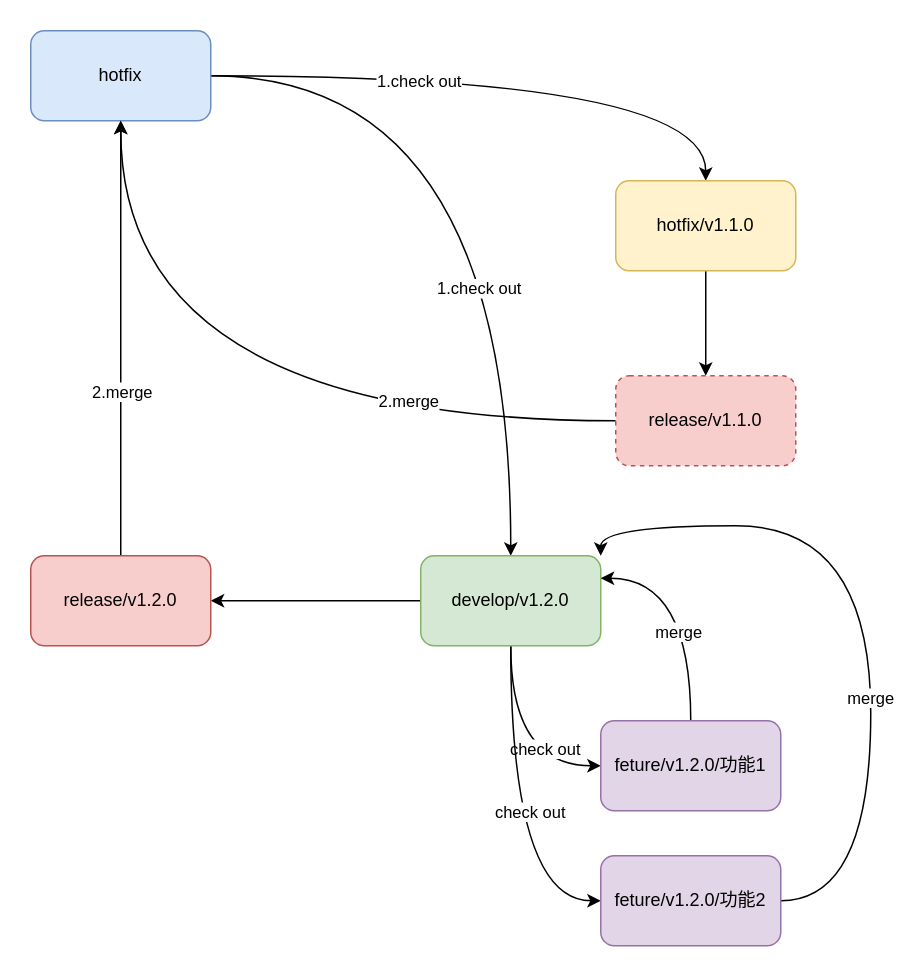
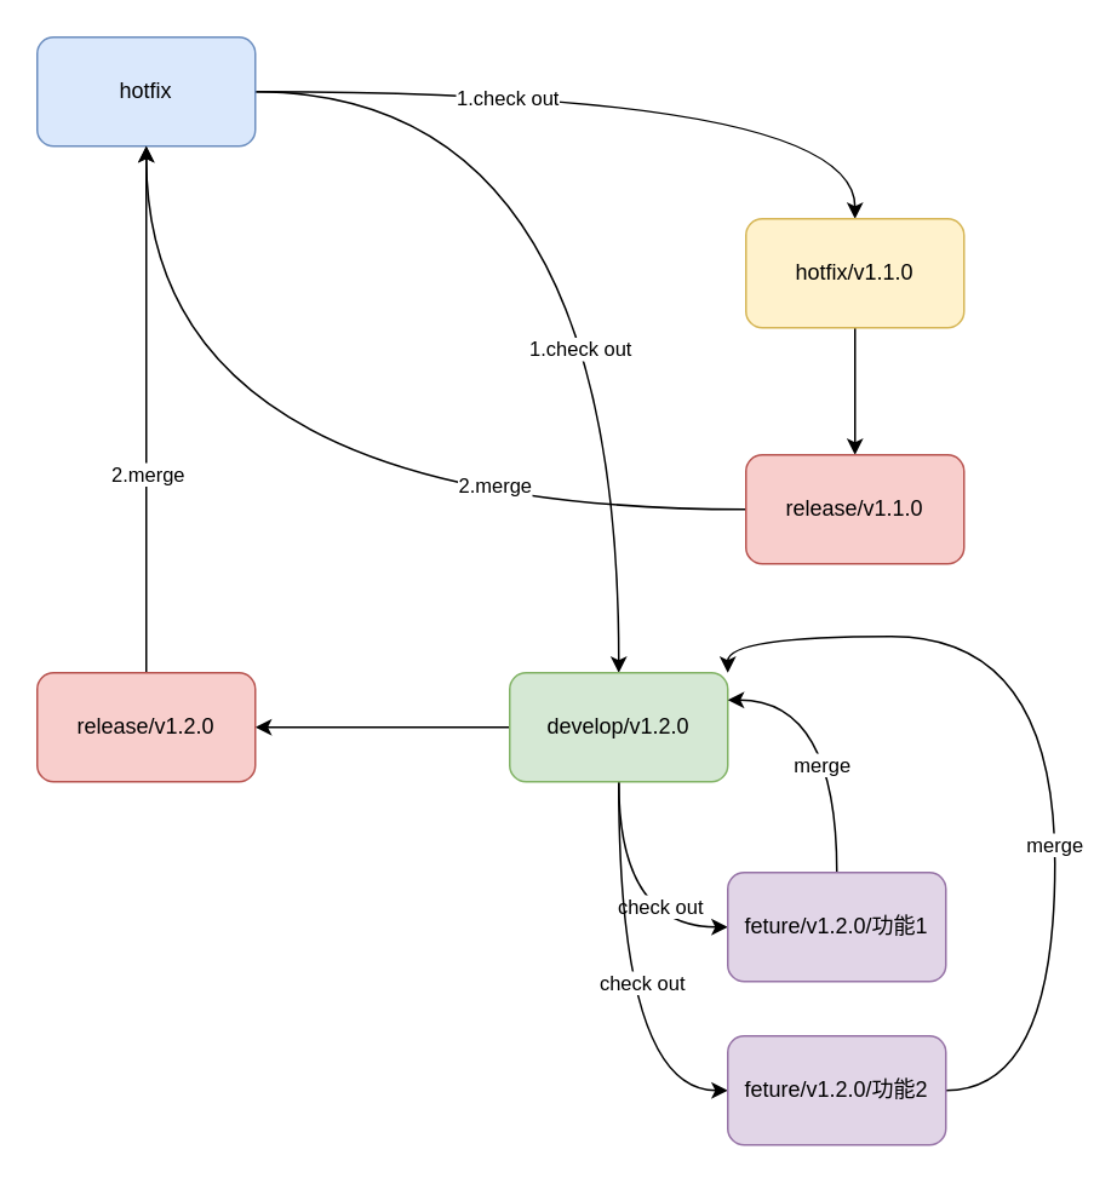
  <mxCell id="0" />
  <mxCell id="1" parent="0" />
  <mxCell id="2" style="edgeStyle=orthogonalEdgeStyle;curved=1;rounded=0;orthogonalLoop=1;jettySize=auto;html=1;" edge="1" parent="1" source="6" target="8"><mxGeometry relative="1" as="geometry" /></mxCell>
  <mxCell id="3" value="1.check out" style="edgeLabel;html=1;align=center;verticalAlign=middle;resizable=0;points=[];" vertex="1" connectable="0" parent="2"><mxGeometry x="-0.311" y="-3" relative="1" as="geometry"><mxPoint as="offset" /></mxGeometry></mxCell>
  <mxCell id="4" style="edgeStyle=orthogonalEdgeStyle;curved=1;rounded=0;orthogonalLoop=1;jettySize=auto;html=1;" edge="1" parent="1" source="6"><mxGeometry relative="1" as="geometry"><mxPoint x="340" y="370" as="targetPoint" /><Array as="points"><mxPoint x="340" y="50" /></Array></mxGeometry></mxCell>
  <mxCell id="5" value="1.check out" style="edgeLabel;html=1;align=center;verticalAlign=middle;resizable=0;points=[];" vertex="1" connectable="0" parent="4"><mxGeometry x="0.311" y="-22" relative="1" as="geometry"><mxPoint as="offset" /></mxGeometry></mxCell>
  <mxCell id="6" value="hotfix" style="rounded=1;whiteSpace=wrap;html=1;fillColor=#dae8fc;strokeColor=#6c8ebf;" vertex="1" parent="1"><mxGeometry x="20" y="20" width="120" height="60" as="geometry" /></mxCell>
  <mxCell id="7" style="edgeStyle=orthogonalEdgeStyle;curved=1;rounded=0;orthogonalLoop=1;jettySize=auto;html=1;" edge="1" parent="1" source="8" target="11"><mxGeometry relative="1" as="geometry" /></mxCell>
  <mxCell id="8" value="hotfix/v1.1.0" style="rounded=1;whiteSpace=wrap;html=1;fillColor=#fff2cc;strokeColor=#d6b656;" vertex="1" parent="1"><mxGeometry x="410" y="120" width="120" height="60" as="geometry" /></mxCell>
  <mxCell id="9" style="edgeStyle=orthogonalEdgeStyle;curved=1;rounded=0;orthogonalLoop=1;jettySize=auto;html=1;" edge="1" parent="1" source="11" target="6"><mxGeometry relative="1" as="geometry" /></mxCell>
  <mxCell id="10" value="2.merge" style="edgeLabel;html=1;align=center;verticalAlign=middle;resizable=0;points=[];" vertex="1" connectable="0" parent="9"><mxGeometry x="-0.475" y="-14" relative="1" as="geometry"><mxPoint as="offset" /></mxGeometry></mxCell>
- <mxCell id="11" value="release/v1.1.0" style="rounded=1;whiteSpace=wrap;html=1;fillColor=#f8cecc;strokeColor=#b85450;dashed=1;" vertex="1" parent="1"><mxGeometry x="410" y="250" width="120" height="60" as="geometry" /></mxCell>
+ <mxCell id="11" value="release/v1.1.0" style="rounded=1;whiteSpace=wrap;html=1;fillColor=#f8cecc;strokeColor=#b85450;" vertex="1" parent="1"><mxGeometry x="410" y="250" width="120" height="60" as="geometry" /></mxCell>
  <mxCell id="12" style="edgeStyle=orthogonalEdgeStyle;curved=1;rounded=0;orthogonalLoop=1;jettySize=auto;html=1;entryX=0;entryY=0.5;entryDx=0;entryDy=0;" edge="1" parent="1" source="18" target="21"><mxGeometry relative="1" as="geometry"><mxPoint x="320" y="530" as="targetPoint" /></mxGeometry></mxCell>
  <mxCell id="13" value="check out" style="edgeLabel;html=1;align=center;verticalAlign=middle;resizable=0;points=[];" vertex="1" connectable="0" parent="12"><mxGeometry x="0.462" y="12" relative="1" as="geometry"><mxPoint as="offset" /></mxGeometry></mxCell>
  <mxCell id="14" style="edgeStyle=orthogonalEdgeStyle;curved=1;rounded=0;orthogonalLoop=1;jettySize=auto;html=1;entryX=0;entryY=0.5;entryDx=0;entryDy=0;" edge="1" parent="1" source="18" target="24"><mxGeometry relative="1" as="geometry"><mxPoint x="570" y="510" as="targetPoint" /></mxGeometry></mxCell>
  <mxCell id="15" value="&lt;span style=&quot;color: rgba(0 , 0 , 0 , 0) ; font-family: monospace ; font-size: 0px ; background-color: rgb(248 , 249 , 250)&quot;&gt;%3CmxGraphModel%3E%3Croot%3E%3CmxCell%20id%3D%220%22%2F%3E%3CmxCell%20id%3D%221%22%20parent%3D%220%22%2F%3E%3CmxCell%20id%3D%222%22%20value%3D%22check%20out%22%20style%3D%22edgeLabel%3Bhtml%3D1%3Balign%3Dcenter%3BverticalAlign%3Dmiddle%3Bresizable%3D0%3Bpoints%3D%5B%5D%3B%22%20vertex%3D%221%22%20connectable%3D%220%22%20parent%3D%221%22%3E%3CmxGeometry%20x%3D%22485%22%20y%3D%22658%22%20as%3D%22geometry%22%2F%3E%3C%2FmxCell%3E%3C%2Froot%3E%3C%2FmxGraphModel%3Ec&lt;/span&gt;" style="edgeLabel;html=1;align=center;verticalAlign=middle;resizable=0;points=[];" vertex="1" connectable="0" parent="14"><mxGeometry x="-0.043" y="12" relative="1" as="geometry"><mxPoint as="offset" /></mxGeometry></mxCell>
  <mxCell id="16" value="check out" style="edgeLabel;html=1;align=center;verticalAlign=middle;resizable=0;points=[];" vertex="1" connectable="0" parent="14"><mxGeometry x="-0.043" y="12" relative="1" as="geometry"><mxPoint as="offset" /></mxGeometry></mxCell>
  <mxCell id="17" style="edgeStyle=orthogonalEdgeStyle;curved=1;rounded=0;orthogonalLoop=1;jettySize=auto;html=1;entryX=1;entryY=0.5;entryDx=0;entryDy=0;" edge="1" parent="1" source="18" target="27"><mxGeometry relative="1" as="geometry"><mxPoint x="150" y="400" as="targetPoint" /></mxGeometry></mxCell>
  <mxCell id="18" value="develop/v1.2.0" style="rounded=1;whiteSpace=wrap;html=1;fillColor=#d5e8d4;strokeColor=#82b366;" vertex="1" parent="1"><mxGeometry x="280" y="370" width="120" height="60" as="geometry" /></mxCell>
  <mxCell id="19" style="edgeStyle=orthogonalEdgeStyle;curved=1;rounded=0;orthogonalLoop=1;jettySize=auto;html=1;entryX=1;entryY=0.25;entryDx=0;entryDy=0;" edge="1" parent="1" source="21" target="18"><mxGeometry relative="1" as="geometry" /></mxCell>
  <mxCell id="20" value="merge" style="edgeLabel;html=1;align=center;verticalAlign=middle;resizable=0;points=[];" vertex="1" connectable="0" parent="19"><mxGeometry x="-0.228" y="9" relative="1" as="geometry"><mxPoint as="offset" /></mxGeometry></mxCell>
  <mxCell id="21" value="feture/v1.2.0/功能1" style="rounded=1;whiteSpace=wrap;html=1;fillColor=#e1d5e7;strokeColor=#9673a6;" vertex="1" parent="1"><mxGeometry x="400" y="480" width="120" height="60" as="geometry" /></mxCell>
  <mxCell id="22" style="edgeStyle=orthogonalEdgeStyle;curved=1;rounded=0;orthogonalLoop=1;jettySize=auto;html=1;entryX=1;entryY=0;entryDx=0;entryDy=0;" edge="1" parent="1" source="24" target="18"><mxGeometry relative="1" as="geometry"><Array as="points"><mxPoint x="580" y="600" /><mxPoint x="580" y="350" /><mxPoint x="400" y="350" /></Array></mxGeometry></mxCell>
  <mxCell id="23" value="merge" style="edgeLabel;html=1;align=center;verticalAlign=middle;resizable=0;points=[];" vertex="1" connectable="0" parent="22"><mxGeometry x="-0.231" y="1" relative="1" as="geometry"><mxPoint as="offset" /></mxGeometry></mxCell>
  <mxCell id="24" value="feture/v1.2.0/功能2" style="rounded=1;whiteSpace=wrap;html=1;fillColor=#e1d5e7;strokeColor=#9673a6;" vertex="1" parent="1"><mxGeometry x="400" y="570" width="120" height="60" as="geometry" /></mxCell>
  <mxCell id="25" style="edgeStyle=orthogonalEdgeStyle;curved=1;rounded=0;orthogonalLoop=1;jettySize=auto;html=1;" edge="1" parent="1" source="27"><mxGeometry relative="1" as="geometry"><mxPoint x="80" y="80" as="targetPoint" /></mxGeometry></mxCell>
  <mxCell id="26" value="2.merge" style="edgeLabel;html=1;align=center;verticalAlign=middle;resizable=0;points=[];" vertex="1" connectable="0" parent="25"><mxGeometry x="-0.241" relative="1" as="geometry"><mxPoint as="offset" /></mxGeometry></mxCell>
  <mxCell id="27" value="release/v1.2.0" style="rounded=1;whiteSpace=wrap;html=1;fillColor=#f8cecc;strokeColor=#b85450;" vertex="1" parent="1"><mxGeometry x="20" y="370" width="120" height="60" as="geometry" /></mxCell>
